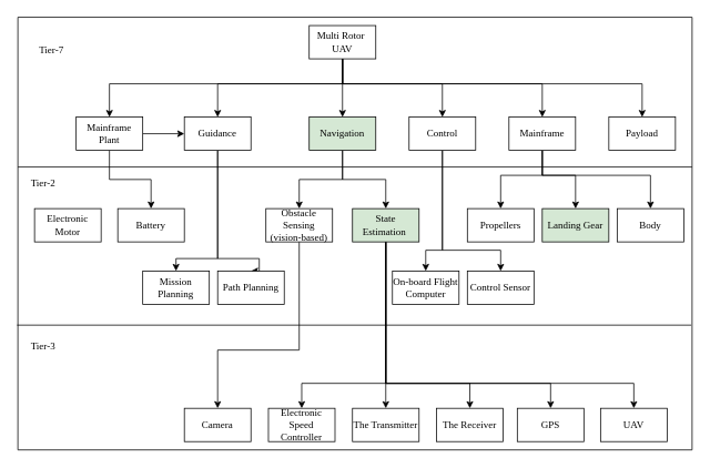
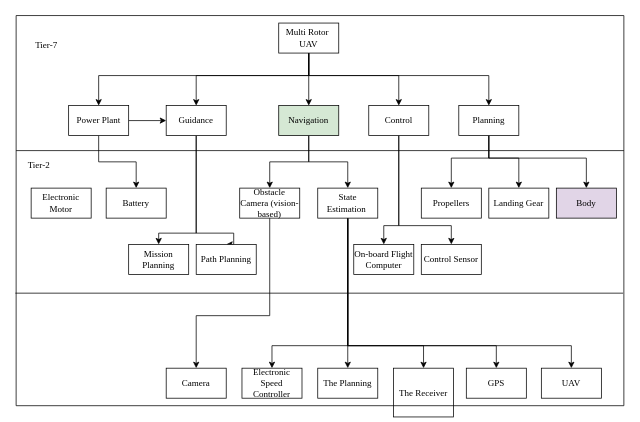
  <mxCell id="0" />
  <mxCell id="1" parent="0" />
  <mxCell id="2" style="edgeStyle=orthogonalEdgeStyle;rounded=0;orthogonalLoop=1;jettySize=auto;html=1;entryX=0.5;entryY=0;entryDx=0;entryDy=0;fontFamily=Times New Roman;" parent="1" source="8" target="21" edge="1"><mxGeometry relative="1" as="geometry" /></mxCell>
  <mxCell id="3" style="edgeStyle=orthogonalEdgeStyle;rounded=0;orthogonalLoop=1;jettySize=auto;html=1;fontFamily=Times New Roman;" parent="1" source="8" target="14" edge="1"><mxGeometry relative="1" as="geometry"><Array as="points"><mxPoint x="411" y="100" /><mxPoint x="261" y="100" /></Array></mxGeometry></mxCell>
  <mxCell id="4" style="edgeStyle=orthogonalEdgeStyle;rounded=0;orthogonalLoop=1;jettySize=auto;html=1;fontFamily=Times New Roman;" parent="1" source="8" target="11" edge="1"><mxGeometry relative="1" as="geometry"><Array as="points"><mxPoint x="411" y="100" /><mxPoint x="131" y="100" /></Array></mxGeometry></mxCell>
  <mxCell id="5" style="edgeStyle=orthogonalEdgeStyle;rounded=0;orthogonalLoop=1;jettySize=auto;html=1;entryX=0.5;entryY=0;entryDx=0;entryDy=0;fontFamily=Times New Roman;" parent="1" source="8" target="24" edge="1"><mxGeometry relative="1" as="geometry"><Array as="points"><mxPoint x="411" y="100" /><mxPoint x="531" y="100" /></Array></mxGeometry></mxCell>
  <mxCell id="6" style="edgeStyle=orthogonalEdgeStyle;rounded=0;orthogonalLoop=1;jettySize=auto;html=1;entryX=0.5;entryY=0;entryDx=0;entryDy=0;fontFamily=Times New Roman;" parent="1" source="8" target="18" edge="1"><mxGeometry relative="1" as="geometry"><Array as="points"><mxPoint x="411" y="100" /><mxPoint x="651" y="100" /></Array></mxGeometry></mxCell>
- <mxCell id="7" style="edgeStyle=orthogonalEdgeStyle;rounded=0;orthogonalLoop=1;jettySize=auto;html=1;fontFamily=Times New Roman;" parent="1" source="8" target="38" edge="1"><mxGeometry relative="1" as="geometry"><Array as="points"><mxPoint x="411" y="100" /><mxPoint x="771" y="100" /></Array></mxGeometry></mxCell>
  <mxCell id="8" value="&lt;font face=&quot;Times New Roman&quot;&gt;Multi Rotor&amp;nbsp;&lt;br&gt;UAV&lt;/font&gt;" style="rounded=0;whiteSpace=wrap;html=1;" parent="1" vertex="1"><mxGeometry x="371" y="30" width="80" height="40" as="geometry" /></mxCell>
  <mxCell id="9" style="edgeStyle=orthogonalEdgeStyle;rounded=0;orthogonalLoop=1;jettySize=auto;html=1;fontFamily=Times New Roman;" parent="1" source="11" target="14" edge="1"><mxGeometry relative="1" as="geometry" /></mxCell>
  <mxCell id="10" style="edgeStyle=orthogonalEdgeStyle;rounded=0;orthogonalLoop=1;jettySize=auto;html=1;fontFamily=Times New Roman;" parent="1" source="11" target="26" edge="1"><mxGeometry relative="1" as="geometry" /></mxCell>
- <mxCell id="11" value="Mainframe Plant" style="rounded=0;whiteSpace=wrap;html=1;fontFamily=Times New Roman;" parent="1" vertex="1"><mxGeometry x="91" y="140" width="80" height="40" as="geometry" /></mxCell>
+ <mxCell id="11" value="Power Plant" style="rounded=0;whiteSpace=wrap;html=1;fontFamily=Times New Roman;" parent="1" vertex="1"><mxGeometry x="91" y="140" width="80" height="40" as="geometry" /></mxCell>
  <mxCell id="12" style="edgeStyle=orthogonalEdgeStyle;rounded=0;orthogonalLoop=1;jettySize=auto;html=1;fontFamily=Times New Roman;" parent="1" source="14" target="35" edge="1"><mxGeometry relative="1" as="geometry"><Array as="points"><mxPoint x="261" y="310" /><mxPoint x="211" y="310" /></Array></mxGeometry></mxCell>
  <mxCell id="13" style="edgeStyle=orthogonalEdgeStyle;rounded=0;orthogonalLoop=1;jettySize=auto;html=1;entryX=0.5;entryY=0;entryDx=0;entryDy=0;fontFamily=Times New Roman;" parent="1" source="14" target="36" edge="1"><mxGeometry relative="1" as="geometry"><Array as="points"><mxPoint x="261" y="310" /><mxPoint x="311" y="310" /></Array></mxGeometry></mxCell>
  <mxCell id="14" value="Guidance" style="rounded=0;whiteSpace=wrap;html=1;fontFamily=Times New Roman;" parent="1" vertex="1"><mxGeometry x="221" y="140" width="80" height="40" as="geometry" /></mxCell>
  <mxCell id="15" style="edgeStyle=orthogonalEdgeStyle;rounded=0;orthogonalLoop=1;jettySize=auto;html=1;entryX=0.5;entryY=0;entryDx=0;entryDy=0;fontFamily=Times New Roman;" parent="1" source="18" target="39" edge="1"><mxGeometry relative="1" as="geometry"><Array as="points"><mxPoint x="651" y="210" /><mxPoint x="601" y="210" /></Array></mxGeometry></mxCell>
  <mxCell id="16" style="edgeStyle=orthogonalEdgeStyle;rounded=0;orthogonalLoop=1;jettySize=auto;html=1;entryX=0.5;entryY=0;entryDx=0;entryDy=0;fontFamily=Times New Roman;" parent="1" source="18" target="40" edge="1"><mxGeometry relative="1" as="geometry"><Array as="points"><mxPoint x="651" y="210" /><mxPoint x="691" y="210" /></Array></mxGeometry></mxCell>
  <mxCell id="17" style="edgeStyle=orthogonalEdgeStyle;rounded=0;orthogonalLoop=1;jettySize=auto;html=1;fontFamily=Times New Roman;" parent="1" source="18" target="41" edge="1"><mxGeometry relative="1" as="geometry"><Array as="points"><mxPoint x="651" y="210" /><mxPoint x="781" y="210" /></Array></mxGeometry></mxCell>
- <mxCell id="18" value="Mainframe" style="rounded=0;whiteSpace=wrap;html=1;fontFamily=Times New Roman;" parent="1" vertex="1"><mxGeometry x="611" y="140" width="80" height="40" as="geometry" /></mxCell>
+ <mxCell id="18" value="Planning" style="rounded=0;whiteSpace=wrap;html=1;fontFamily=Times New Roman;" parent="1" vertex="1"><mxGeometry x="611" y="140" width="80" height="40" as="geometry" /></mxCell>
  <mxCell id="19" style="edgeStyle=orthogonalEdgeStyle;rounded=0;orthogonalLoop=1;jettySize=auto;html=1;fontFamily=Times New Roman;" parent="1" source="21" target="28" edge="1"><mxGeometry relative="1" as="geometry" /></mxCell>
  <mxCell id="20" style="edgeStyle=orthogonalEdgeStyle;rounded=0;orthogonalLoop=1;jettySize=auto;html=1;entryX=0.5;entryY=0;entryDx=0;entryDy=0;fontFamily=Times New Roman;" parent="1" source="21" target="34" edge="1"><mxGeometry relative="1" as="geometry" /></mxCell>
  <mxCell id="21" value="Navigation" style="rounded=0;whiteSpace=wrap;html=1;fontFamily=Times New Roman;fillColor=#d5e8d4;" parent="1" vertex="1"><mxGeometry x="371" y="140" width="80" height="40" as="geometry" /></mxCell>
  <mxCell id="22" style="edgeStyle=orthogonalEdgeStyle;rounded=0;orthogonalLoop=1;jettySize=auto;html=1;fontFamily=Times New Roman;" parent="1" source="24" target="37" edge="1"><mxGeometry relative="1" as="geometry"><Array as="points"><mxPoint x="531" y="300" /><mxPoint x="511" y="300" /></Array></mxGeometry></mxCell>
  <mxCell id="23" style="edgeStyle=orthogonalEdgeStyle;rounded=0;orthogonalLoop=1;jettySize=auto;html=1;entryX=0.5;entryY=0;entryDx=0;entryDy=0;" edge="1" parent="1" source="24" target="57"><mxGeometry relative="1" as="geometry"><Array as="points"><mxPoint x="531" y="300" /><mxPoint x="601" y="300" /></Array></mxGeometry></mxCell>
  <mxCell id="24" value="Control" style="rounded=0;whiteSpace=wrap;html=1;fontFamily=Times New Roman;" parent="1" vertex="1"><mxGeometry x="491" y="140" width="80" height="40" as="geometry" /></mxCell>
  <mxCell id="25" value="Electronic Motor" style="rounded=0;whiteSpace=wrap;html=1;fontFamily=Times New Roman;" parent="1" vertex="1"><mxGeometry x="41" y="250" width="80" height="40" as="geometry" /></mxCell>
  <mxCell id="26" value="Battery" style="rounded=0;whiteSpace=wrap;html=1;fontFamily=Times New Roman;" parent="1" vertex="1"><mxGeometry x="141" y="250" width="80" height="40" as="geometry" /></mxCell>
  <mxCell id="27" style="edgeStyle=orthogonalEdgeStyle;rounded=0;orthogonalLoop=1;jettySize=auto;html=1;fontFamily=Times New Roman;" parent="1" source="28" target="53" edge="1"><mxGeometry relative="1" as="geometry"><Array as="points"><mxPoint x="359" y="420" /><mxPoint x="261" y="420" /></Array></mxGeometry></mxCell>
- <mxCell id="28" value="Obstacle Sensing (vision-based)" style="rounded=0;whiteSpace=wrap;html=1;fontFamily=Times New Roman;" parent="1" vertex="1"><mxGeometry x="319" y="250" width="80" height="40" as="geometry" /></mxCell>
+ <mxCell id="28" value="Obstacle Camera (vision-based)" style="rounded=0;whiteSpace=wrap;html=1;fontFamily=Times New Roman;" parent="1" vertex="1"><mxGeometry x="319" y="250" width="80" height="40" as="geometry" /></mxCell>
  <mxCell id="29" style="edgeStyle=orthogonalEdgeStyle;rounded=0;orthogonalLoop=1;jettySize=auto;html=1;fontFamily=Times New Roman;" parent="1" source="34" target="43" edge="1"><mxGeometry relative="1" as="geometry" /></mxCell>
  <mxCell id="30" style="edgeStyle=orthogonalEdgeStyle;rounded=0;orthogonalLoop=1;jettySize=auto;html=1;entryX=0.5;entryY=0;entryDx=0;entryDy=0;fontFamily=Times New Roman;" parent="1" source="34" target="45" edge="1"><mxGeometry relative="1" as="geometry"><Array as="points"><mxPoint x="463" y="460" /><mxPoint x="362" y="460" /></Array></mxGeometry></mxCell>
  <mxCell id="31" style="edgeStyle=orthogonalEdgeStyle;rounded=0;orthogonalLoop=1;jettySize=auto;html=1;fontFamily=Times New Roman;" parent="1" source="34" target="44" edge="1"><mxGeometry relative="1" as="geometry"><Array as="points"><mxPoint x="463" y="460" /><mxPoint x="564" y="460" /></Array></mxGeometry></mxCell>
  <mxCell id="32" style="edgeStyle=orthogonalEdgeStyle;rounded=0;orthogonalLoop=1;jettySize=auto;html=1;entryX=0.5;entryY=0;entryDx=0;entryDy=0;fontFamily=Times New Roman;" parent="1" source="34" target="46" edge="1"><mxGeometry relative="1" as="geometry"><Array as="points"><mxPoint x="463" y="460" /><mxPoint x="661" y="460" /></Array></mxGeometry></mxCell>
  <mxCell id="33" style="edgeStyle=orthogonalEdgeStyle;rounded=0;orthogonalLoop=1;jettySize=auto;html=1;entryX=0.5;entryY=0;entryDx=0;entryDy=0;fontFamily=Times New Roman;" parent="1" source="34" target="47" edge="1"><mxGeometry relative="1" as="geometry"><Array as="points"><mxPoint x="463" y="460" /><mxPoint x="761" y="460" /></Array></mxGeometry></mxCell>
- <mxCell id="34" value="State Estimation&amp;nbsp;" style="rounded=0;whiteSpace=wrap;html=1;fontFamily=Times New Roman;fillColor=#d5e8d4;" parent="1" vertex="1"><mxGeometry x="423" y="250" width="80" height="40" as="geometry" /></mxCell>
+ <mxCell id="34" value="State Estimation&amp;nbsp;" style="rounded=0;whiteSpace=wrap;html=1;fontFamily=Times New Roman;" parent="1" vertex="1"><mxGeometry x="423" y="250" width="80" height="40" as="geometry" /></mxCell>
  <mxCell id="35" value="Mission Planning" style="rounded=0;whiteSpace=wrap;html=1;fontFamily=Times New Roman;" parent="1" vertex="1"><mxGeometry x="171" y="325" width="80" height="40" as="geometry" /></mxCell>
  <mxCell id="36" value="Path Planning" style="rounded=0;whiteSpace=wrap;html=1;fontFamily=Times New Roman;" parent="1" vertex="1"><mxGeometry x="261" y="325" width="80" height="40" as="geometry" /></mxCell>
  <mxCell id="37" value="On-board Flight Computer" style="rounded=0;whiteSpace=wrap;html=1;fontFamily=Times New Roman;" parent="1" vertex="1"><mxGeometry x="471" y="325" width="80" height="40" as="geometry" /></mxCell>
- <mxCell id="38" value="Payload" style="rounded=0;whiteSpace=wrap;html=1;fontFamily=Times New Roman;" parent="1" vertex="1"><mxGeometry x="731" y="140" width="80" height="40" as="geometry" /></mxCell>
  <mxCell id="39" value="Propellers" style="rounded=0;whiteSpace=wrap;html=1;fontFamily=Times New Roman;" parent="1" vertex="1"><mxGeometry x="561" y="250" width="80" height="40" as="geometry" /></mxCell>
- <mxCell id="40" value="Landing Gear" style="rounded=0;whiteSpace=wrap;html=1;fontFamily=Times New Roman;fillColor=#d5e8d4;" parent="1" vertex="1"><mxGeometry x="651" y="250" width="80" height="40" as="geometry" /></mxCell>
- <mxCell id="41" value="Body" style="rounded=0;whiteSpace=wrap;html=1;fontFamily=Times New Roman;" parent="1" vertex="1"><mxGeometry x="741" y="250" width="80" height="40" as="geometry" /></mxCell>
+ <mxCell id="40" value="Landing Gear" style="rounded=0;whiteSpace=wrap;html=1;fontFamily=Times New Roman;" parent="1" vertex="1"><mxGeometry x="651" y="250" width="80" height="40" as="geometry" /></mxCell>
+ <mxCell id="41" value="Body" style="rounded=0;whiteSpace=wrap;html=1;fontFamily=Times New Roman;fillColor=#e1d5e7;" parent="1" vertex="1"><mxGeometry x="741" y="250" width="80" height="40" as="geometry" /></mxCell>
  <mxCell id="42" value="" style="endArrow=none;html=1;fontFamily=Times New Roman;" parent="1" edge="1"><mxGeometry width="50" height="50" relative="1" as="geometry"><mxPoint x="21" y="200" as="sourcePoint" /><mxPoint x="831" y="200" as="targetPoint" /></mxGeometry></mxCell>
- <mxCell id="43" value="The Transmitter" style="rounded=0;whiteSpace=wrap;html=1;fontFamily=Times New Roman;" parent="1" vertex="1"><mxGeometry x="423" y="490" width="80" height="40" as="geometry" /></mxCell>
- <mxCell id="44" value="The Receiver" style="rounded=0;whiteSpace=wrap;html=1;fontFamily=Times New Roman;" parent="1" vertex="1"><mxGeometry x="524" y="490" width="80" height="40" as="geometry" /></mxCell>
+ <mxCell id="43" value="The Planning" style="rounded=0;whiteSpace=wrap;html=1;fontFamily=Times New Roman;" parent="1" vertex="1"><mxGeometry x="423" y="490" width="80" height="40" as="geometry" /></mxCell>
+ <mxCell id="44" value="The Receiver" style="rounded=0;whiteSpace=wrap;html=1;fontFamily=Times New Roman;" parent="1" vertex="1"><mxGeometry x="524" y="490" width="80" height="65" as="geometry" /></mxCell>
  <mxCell id="45" value="Electronic Speed Controller" style="rounded=0;whiteSpace=wrap;html=1;fontFamily=Times New Roman;" parent="1" vertex="1"><mxGeometry x="322" y="490" width="80" height="40" as="geometry" /></mxCell>
  <mxCell id="46" value="GPS" style="rounded=0;whiteSpace=wrap;html=1;fontFamily=Times New Roman;" parent="1" vertex="1"><mxGeometry x="621" y="490" width="80" height="40" as="geometry" /></mxCell>
  <mxCell id="47" value="UAV" style="rounded=0;whiteSpace=wrap;html=1;fontFamily=Times New Roman;" parent="1" vertex="1"><mxGeometry x="721" y="490" width="80" height="40" as="geometry" /></mxCell>
  <mxCell id="48" value="" style="endArrow=none;html=1;fontFamily=Times New Roman;" parent="1" edge="1"><mxGeometry width="50" height="50" relative="1" as="geometry"><mxPoint x="20" y="390" as="sourcePoint" /><mxPoint x="830" y="390" as="targetPoint" /></mxGeometry></mxCell>
  <mxCell id="49" value="" style="endArrow=none;html=1;fontFamily=Times New Roman;" parent="1" edge="1"><mxGeometry width="50" height="50" relative="1" as="geometry"><mxPoint x="21" y="540" as="sourcePoint" /><mxPoint x="21" y="20" as="targetPoint" /></mxGeometry></mxCell>
  <mxCell id="50" value="" style="endArrow=none;html=1;fontFamily=Times New Roman;" parent="1" edge="1"><mxGeometry width="50" height="50" relative="1" as="geometry"><mxPoint x="21" y="540" as="sourcePoint" /><mxPoint x="831" y="540" as="targetPoint" /></mxGeometry></mxCell>
  <mxCell id="51" value="" style="endArrow=none;html=1;fontFamily=Times New Roman;" parent="1" edge="1"><mxGeometry width="50" height="50" relative="1" as="geometry"><mxPoint x="831" y="540" as="sourcePoint" /><mxPoint x="831" y="20" as="targetPoint" /></mxGeometry></mxCell>
  <mxCell id="52" value="" style="endArrow=none;html=1;fontFamily=Times New Roman;" parent="1" edge="1"><mxGeometry width="50" height="50" relative="1" as="geometry"><mxPoint x="21" y="20" as="sourcePoint" /><mxPoint x="831" y="20" as="targetPoint" /></mxGeometry></mxCell>
  <mxCell id="53" value="Camera" style="rounded=0;whiteSpace=wrap;html=1;fontFamily=Times New Roman;" parent="1" vertex="1"><mxGeometry x="221" y="490" width="80" height="40" as="geometry" /></mxCell>
  <mxCell id="54" value="Tier-7" style="text;html=1;align=center;verticalAlign=middle;resizable=0;points=[];autosize=1;fontFamily=Times New Roman;" parent="1" vertex="1"><mxGeometry x="41" y="50" width="40" height="20" as="geometry" /></mxCell>
  <mxCell id="55" value="Tier-2" style="text;html=1;align=center;verticalAlign=middle;resizable=0;points=[];autosize=1;fontFamily=Times New Roman;" parent="1" vertex="1"><mxGeometry x="31" y="210" width="40" height="20" as="geometry" /></mxCell>
- <mxCell id="56" value="Tier-3" style="text;html=1;align=center;verticalAlign=middle;resizable=0;points=[];autosize=1;fontFamily=Times New Roman;" parent="1" vertex="1"><mxGeometry x="31" y="406" width="40" height="20" as="geometry" /></mxCell>
  <mxCell id="57" value="Control Sensor" style="rounded=0;whiteSpace=wrap;html=1;fontFamily=Times New Roman;" vertex="1" parent="1"><mxGeometry x="561" y="325" width="80" height="40" as="geometry" /></mxCell>
